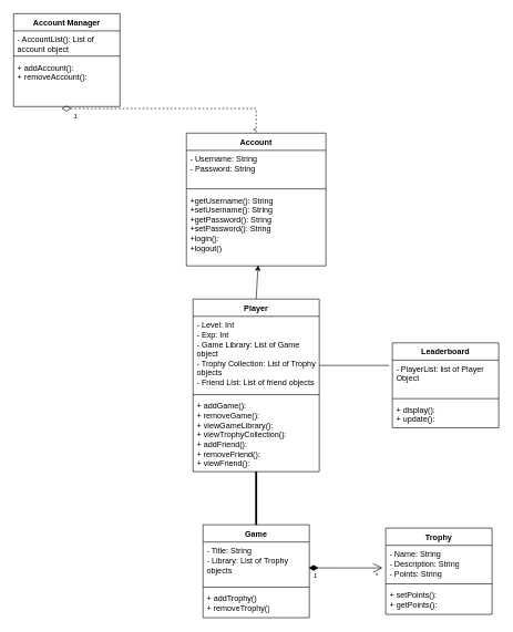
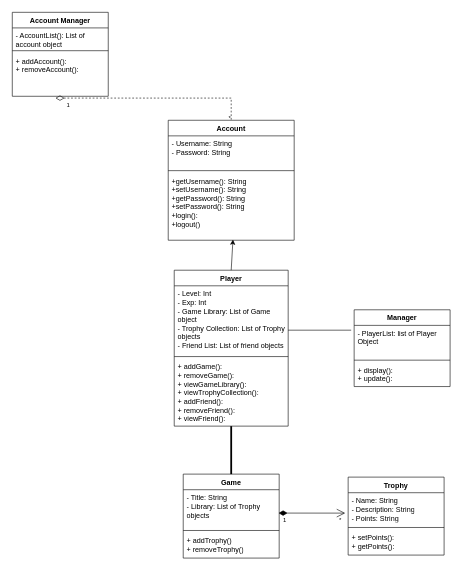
  <mxCell id="0" />
  <mxCell id="1" parent="0" />
  <mxCell id="2" value="Account" style="swimlane;fontStyle=1;align=center;verticalAlign=top;childLayout=stackLayout;horizontal=1;startSize=26;horizontalStack=0;resizeParent=1;resizeParentMax=0;resizeLast=0;collapsible=1;marginBottom=0;whiteSpace=wrap;html=1;" vertex="1" parent="1"><mxGeometry x="280" y="200" width="210" height="200" as="geometry" /></mxCell>
  <mxCell id="3" value="- Username: String&lt;div&gt;- Password: String&lt;/div&gt;" style="text;strokeColor=none;fillColor=none;align=left;verticalAlign=top;spacingLeft=4;spacingRight=4;overflow=hidden;rotatable=0;points=[[0,0.5],[1,0.5]];portConstraint=eastwest;whiteSpace=wrap;html=1;" vertex="1" parent="2"><mxGeometry y="26" width="210" height="54" as="geometry" /></mxCell>
  <mxCell id="4" value="" style="line;strokeWidth=1;fillColor=none;align=left;verticalAlign=middle;spacingTop=-1;spacingLeft=3;spacingRight=3;rotatable=0;labelPosition=right;points=[];portConstraint=eastwest;strokeColor=inherit;" vertex="1" parent="2"><mxGeometry y="80" width="210" height="8" as="geometry" /></mxCell>
  <mxCell id="5" value="+getUsername(): String&lt;div&gt;+setUsername(): String&lt;br&gt;&lt;div&gt;+getPassword(): String&lt;/div&gt;&lt;div&gt;+setPassword(): String&lt;/div&gt;&lt;div&gt;&lt;span style=&quot;background-color: initial;&quot;&gt;+login():&lt;/span&gt;&lt;br&gt;&lt;/div&gt;&lt;div&gt;+logout()&lt;/div&gt;&lt;/div&gt;" style="text;strokeColor=none;fillColor=none;align=left;verticalAlign=top;spacingLeft=4;spacingRight=4;overflow=hidden;rotatable=0;points=[[0,0.5],[1,0.5]];portConstraint=eastwest;whiteSpace=wrap;html=1;" vertex="1" parent="2"><mxGeometry y="88" width="210" height="112" as="geometry" /></mxCell>
  <mxCell id="6" value="Player" style="swimlane;fontStyle=1;align=center;verticalAlign=top;childLayout=stackLayout;horizontal=1;startSize=26;horizontalStack=0;resizeParent=1;resizeParentMax=0;resizeLast=0;collapsible=1;marginBottom=0;whiteSpace=wrap;html=1;" vertex="1" parent="1"><mxGeometry x="290" y="450" width="190" height="260" as="geometry" /></mxCell>
  <mxCell id="7" value="- Level: Int&lt;div&gt;- Exp: Int&lt;/div&gt;&lt;div&gt;- Game Library: List of Game object&lt;/div&gt;&lt;div&gt;- Trophy Collection: List of Trophy objects&lt;/div&gt;&lt;div&gt;- Friend List: List of friend objects&lt;/div&gt;" style="text;strokeColor=none;fillColor=none;align=left;verticalAlign=top;spacingLeft=4;spacingRight=4;overflow=hidden;rotatable=0;points=[[0,0.5],[1,0.5]];portConstraint=eastwest;whiteSpace=wrap;html=1;" vertex="1" parent="6"><mxGeometry y="26" width="190" height="114" as="geometry" /></mxCell>
  <mxCell id="8" value="" style="line;strokeWidth=1;fillColor=none;align=left;verticalAlign=middle;spacingTop=-1;spacingLeft=3;spacingRight=3;rotatable=0;labelPosition=right;points=[];portConstraint=eastwest;strokeColor=inherit;" vertex="1" parent="6"><mxGeometry y="140" width="190" height="8" as="geometry" /></mxCell>
  <mxCell id="9" value="+ addGame():&lt;div&gt;+ removeGame():&lt;/div&gt;&lt;div&gt;+ viewGameLibrary():&lt;/div&gt;&lt;div&gt;+ viewTrophyCollection():&lt;/div&gt;&lt;div&gt;+ addFriend():&lt;/div&gt;&lt;div&gt;+ removeFriend():&lt;/div&gt;&lt;div&gt;+ viewFriend():&amp;nbsp;&lt;/div&gt;" style="text;strokeColor=none;fillColor=none;align=left;verticalAlign=top;spacingLeft=4;spacingRight=4;overflow=hidden;rotatable=0;points=[[0,0.5],[1,0.5]];portConstraint=eastwest;whiteSpace=wrap;html=1;" vertex="1" parent="6"><mxGeometry y="148" width="190" height="112" as="geometry" /></mxCell>
  <mxCell id="10" value="Game" style="swimlane;fontStyle=1;align=center;verticalAlign=top;childLayout=stackLayout;horizontal=1;startSize=26;horizontalStack=0;resizeParent=1;resizeParentMax=0;resizeLast=0;collapsible=1;marginBottom=0;whiteSpace=wrap;html=1;" vertex="1" parent="1"><mxGeometry x="305" y="790" width="160" height="140" as="geometry" /></mxCell>
  <mxCell id="11" value="- Title: String&lt;div&gt;- Library: List of Trophy objects&lt;br&gt;&lt;div&gt;&lt;br&gt;&lt;/div&gt;&lt;/div&gt;" style="text;strokeColor=none;fillColor=none;align=left;verticalAlign=top;spacingLeft=4;spacingRight=4;overflow=hidden;rotatable=0;points=[[0,0.5],[1,0.5]];portConstraint=eastwest;whiteSpace=wrap;html=1;" vertex="1" parent="10"><mxGeometry y="26" width="160" height="64" as="geometry" /></mxCell>
  <mxCell id="12" value="" style="line;strokeWidth=1;fillColor=none;align=left;verticalAlign=middle;spacingTop=-1;spacingLeft=3;spacingRight=3;rotatable=0;labelPosition=right;points=[];portConstraint=eastwest;strokeColor=inherit;" vertex="1" parent="10"><mxGeometry y="90" width="160" height="8" as="geometry" /></mxCell>
  <mxCell id="13" value="+ addTrophy()&lt;div&gt;+ removeTrophy()&lt;/div&gt;" style="text;strokeColor=none;fillColor=none;align=left;verticalAlign=top;spacingLeft=4;spacingRight=4;overflow=hidden;rotatable=0;points=[[0,0.5],[1,0.5]];portConstraint=eastwest;whiteSpace=wrap;html=1;" vertex="1" parent="10"><mxGeometry y="98" width="160" height="42" as="geometry" /></mxCell>
  <mxCell id="14" value="Trophy" style="swimlane;fontStyle=1;align=center;verticalAlign=top;childLayout=stackLayout;horizontal=1;startSize=26;horizontalStack=0;resizeParent=1;resizeParentMax=0;resizeLast=0;collapsible=1;marginBottom=0;whiteSpace=wrap;html=1;" vertex="1" parent="1"><mxGeometry x="580" y="795" width="160" height="130" as="geometry" /></mxCell>
  <mxCell id="15" value="- Name: String&lt;div&gt;- Description: String&lt;/div&gt;&lt;div&gt;- Points: String&lt;/div&gt;" style="text;strokeColor=none;fillColor=none;align=left;verticalAlign=top;spacingLeft=4;spacingRight=4;overflow=hidden;rotatable=0;points=[[0,0.5],[1,0.5]];portConstraint=eastwest;whiteSpace=wrap;html=1;" vertex="1" parent="14"><mxGeometry y="26" width="160" height="54" as="geometry" /></mxCell>
  <mxCell id="16" value="" style="line;strokeWidth=1;fillColor=none;align=left;verticalAlign=middle;spacingTop=-1;spacingLeft=3;spacingRight=3;rotatable=0;labelPosition=right;points=[];portConstraint=eastwest;strokeColor=inherit;" vertex="1" parent="14"><mxGeometry y="80" width="160" height="8" as="geometry" /></mxCell>
  <mxCell id="17" value="+ setPoints():&amp;nbsp;&lt;div&gt;+ getPoints():&lt;/div&gt;" style="text;strokeColor=none;fillColor=none;align=left;verticalAlign=top;spacingLeft=4;spacingRight=4;overflow=hidden;rotatable=0;points=[[0,0.5],[1,0.5]];portConstraint=eastwest;whiteSpace=wrap;html=1;" vertex="1" parent="14"><mxGeometry y="88" width="160" height="42" as="geometry" /></mxCell>
- <mxCell id="18" value="Leaderboard" style="swimlane;fontStyle=1;align=center;verticalAlign=top;childLayout=stackLayout;horizontal=1;startSize=26;horizontalStack=0;resizeParent=1;resizeParentMax=0;resizeLast=0;collapsible=1;marginBottom=0;whiteSpace=wrap;html=1;" vertex="1" parent="1"><mxGeometry x="590" y="516" width="160" height="128" as="geometry" /></mxCell>
+ <mxCell id="18" value="Manager" style="swimlane;fontStyle=1;align=center;verticalAlign=top;childLayout=stackLayout;horizontal=1;startSize=26;horizontalStack=0;resizeParent=1;resizeParentMax=0;resizeLast=0;collapsible=1;marginBottom=0;whiteSpace=wrap;html=1;" vertex="1" parent="1"><mxGeometry x="590" y="516" width="160" height="128" as="geometry" /></mxCell>
  <mxCell id="19" value="- PlayerList: list of Player Object" style="text;strokeColor=none;fillColor=none;align=left;verticalAlign=top;spacingLeft=4;spacingRight=4;overflow=hidden;rotatable=0;points=[[0,0.5],[1,0.5]];portConstraint=eastwest;whiteSpace=wrap;html=1;" vertex="1" parent="18"><mxGeometry y="26" width="160" height="54" as="geometry" /></mxCell>
  <mxCell id="20" value="" style="line;strokeWidth=1;fillColor=none;align=left;verticalAlign=middle;spacingTop=-1;spacingLeft=3;spacingRight=3;rotatable=0;labelPosition=right;points=[];portConstraint=eastwest;strokeColor=inherit;" vertex="1" parent="18"><mxGeometry y="80" width="160" height="8" as="geometry" /></mxCell>
  <mxCell id="21" value="+ display():&lt;div&gt;+ update():&lt;/div&gt;" style="text;strokeColor=none;fillColor=none;align=left;verticalAlign=top;spacingLeft=4;spacingRight=4;overflow=hidden;rotatable=0;points=[[0,0.5],[1,0.5]];portConstraint=eastwest;whiteSpace=wrap;html=1;" vertex="1" parent="18"><mxGeometry y="88" width="160" height="40" as="geometry" /></mxCell>
  <mxCell id="22" value="Account Manager" style="swimlane;fontStyle=1;align=center;verticalAlign=top;childLayout=stackLayout;horizontal=1;startSize=26;horizontalStack=0;resizeParent=1;resizeParentMax=0;resizeLast=0;collapsible=1;marginBottom=0;whiteSpace=wrap;html=1;" vertex="1" parent="1"><mxGeometry x="20" y="20" width="160" height="140" as="geometry" /></mxCell>
  <mxCell id="23" value="- AccountList(): List of account object" style="text;strokeColor=none;fillColor=none;align=left;verticalAlign=top;spacingLeft=4;spacingRight=4;overflow=hidden;rotatable=0;points=[[0,0.5],[1,0.5]];portConstraint=eastwest;whiteSpace=wrap;html=1;" vertex="1" parent="22"><mxGeometry y="26" width="160" height="34" as="geometry" /></mxCell>
  <mxCell id="24" value="" style="line;strokeWidth=1;fillColor=none;align=left;verticalAlign=middle;spacingTop=-1;spacingLeft=3;spacingRight=3;rotatable=0;labelPosition=right;points=[];portConstraint=eastwest;strokeColor=inherit;" vertex="1" parent="22"><mxGeometry y="60" width="160" height="8" as="geometry" /></mxCell>
  <mxCell id="25" value="+ addAccount():&lt;div&gt;+ removeAccount():&lt;/div&gt;" style="text;strokeColor=none;fillColor=none;align=left;verticalAlign=top;spacingLeft=4;spacingRight=4;overflow=hidden;rotatable=0;points=[[0,0.5],[1,0.5]];portConstraint=eastwest;whiteSpace=wrap;html=1;" vertex="1" parent="22"><mxGeometry y="68" width="160" height="72" as="geometry" /></mxCell>
  <mxCell id="26" value="" style="endArrow=classic;html=1;rounded=0;entryX=0.514;entryY=0.991;entryDx=0;entryDy=0;entryPerimeter=0;exitX=0.5;exitY=0;exitDx=0;exitDy=0;" edge="1" parent="1" source="6" target="5"><mxGeometry width="50" height="50" relative="1" as="geometry"><mxPoint x="555" y="740" as="sourcePoint" /><mxPoint x="605" y="690" as="targetPoint" /></mxGeometry></mxCell>
  <mxCell id="27" value="" style="verticalAlign=bottom;html=1;endArrow=none;edgeStyle=orthogonalEdgeStyle;startFill=0;startSize=12;startArrow=diamondThin;rounded=0;exitX=0.45;exitY=1.042;exitDx=0;exitDy=0;exitPerimeter=0;entryX=0.5;entryY=0;entryDx=0;entryDy=0;dashed=1;" edge="1" parent="1" source="25" target="2"><mxGeometry relative="1" as="geometry"><mxPoint x="430" y="550" as="sourcePoint" /><mxPoint x="680" y="550" as="targetPoint" /></mxGeometry></mxCell>
  <mxCell id="28" value="1" style="resizable=0;html=1;align=left;verticalAlign=top;labelBackgroundColor=none;fontSize=10" connectable="0" vertex="1" parent="27"><mxGeometry x="-0.9" relative="1" as="geometry" /></mxCell>
  <mxCell id="29" value="" style="resizable=0;html=1;align=left;verticalAlign=bottom;labelBackgroundColor=none;fontSize=10" connectable="0" vertex="1" parent="27"><mxGeometry x="-0.9" relative="1" as="geometry" /></mxCell>
  <mxCell id="30" value="*" style="resizable=0;html=1;align=right;verticalAlign=top;labelBackgroundColor=none;fontSize=10" connectable="0" vertex="1" parent="27"><mxGeometry x="0.9" relative="1" as="geometry" /></mxCell>
  <mxCell id="31" value="" style="resizable=0;html=1;align=right;verticalAlign=bottom;labelBackgroundColor=none;fontSize=10" connectable="0" vertex="1" parent="27"><mxGeometry x="0.9" relative="1" as="geometry" /></mxCell>
  <mxCell id="32" value="" style="verticalAlign=bottom;html=1;endArrow=open;endSize=12;edgeStyle=orthogonalEdgeStyle;startFill=1;startSize=12;startArrow=diamondThin;rounded=0;exitX=0.994;exitY=0.609;exitDx=0;exitDy=0;exitPerimeter=0;entryX=-0.031;entryY=0.63;entryDx=0;entryDy=0;entryPerimeter=0;" edge="1" parent="1" source="11" target="15"><mxGeometry relative="1" as="geometry"><mxPoint x="430" y="550" as="sourcePoint" /><mxPoint x="680" y="550" as="targetPoint" /></mxGeometry></mxCell>
  <mxCell id="33" value="1" style="resizable=0;html=1;align=left;verticalAlign=top;labelBackgroundColor=none;fontSize=10" connectable="0" vertex="1" parent="32"><mxGeometry x="-0.9" relative="1" as="geometry" /></mxCell>
  <mxCell id="34" value="*" style="resizable=0;html=1;align=right;verticalAlign=top;labelBackgroundColor=none;fontSize=10" connectable="0" vertex="1" parent="32"><mxGeometry x="0.9" relative="1" as="geometry" /></mxCell>
  <mxCell id="35" value="" style="resizable=0;html=1;align=right;verticalAlign=bottom;labelBackgroundColor=none;fontSize=10" connectable="0" vertex="1" parent="32"><mxGeometry x="0.9" relative="1" as="geometry" /></mxCell>
  <mxCell id="36" value="" style="endArrow=none;startArrow=none;endFill=0;startFill=0;endSize=8;html=1;verticalAlign=bottom;labelBackgroundColor=none;strokeWidth=3;rounded=0;entryX=0.5;entryY=0;entryDx=0;entryDy=0;exitX=0.5;exitY=1;exitDx=0;exitDy=0;exitPerimeter=0;" edge="1" parent="1" source="9" target="10"><mxGeometry width="160" relative="1" as="geometry"><mxPoint x="480" y="550" as="sourcePoint" /><mxPoint x="640" y="550" as="targetPoint" /></mxGeometry></mxCell>
  <mxCell id="37" value="" style="edgeStyle=elbowEdgeStyle;html=1;endArrow=none;elbow=vertical;rounded=0;entryX=-0.031;entryY=0.148;entryDx=0;entryDy=0;entryPerimeter=0;" edge="1" parent="1" target="19"><mxGeometry width="160" relative="1" as="geometry"><mxPoint x="480" y="550" as="sourcePoint" /><mxPoint x="640" y="550" as="targetPoint" /><Array as="points"><mxPoint x="600" y="550" /></Array></mxGeometry></mxCell>
